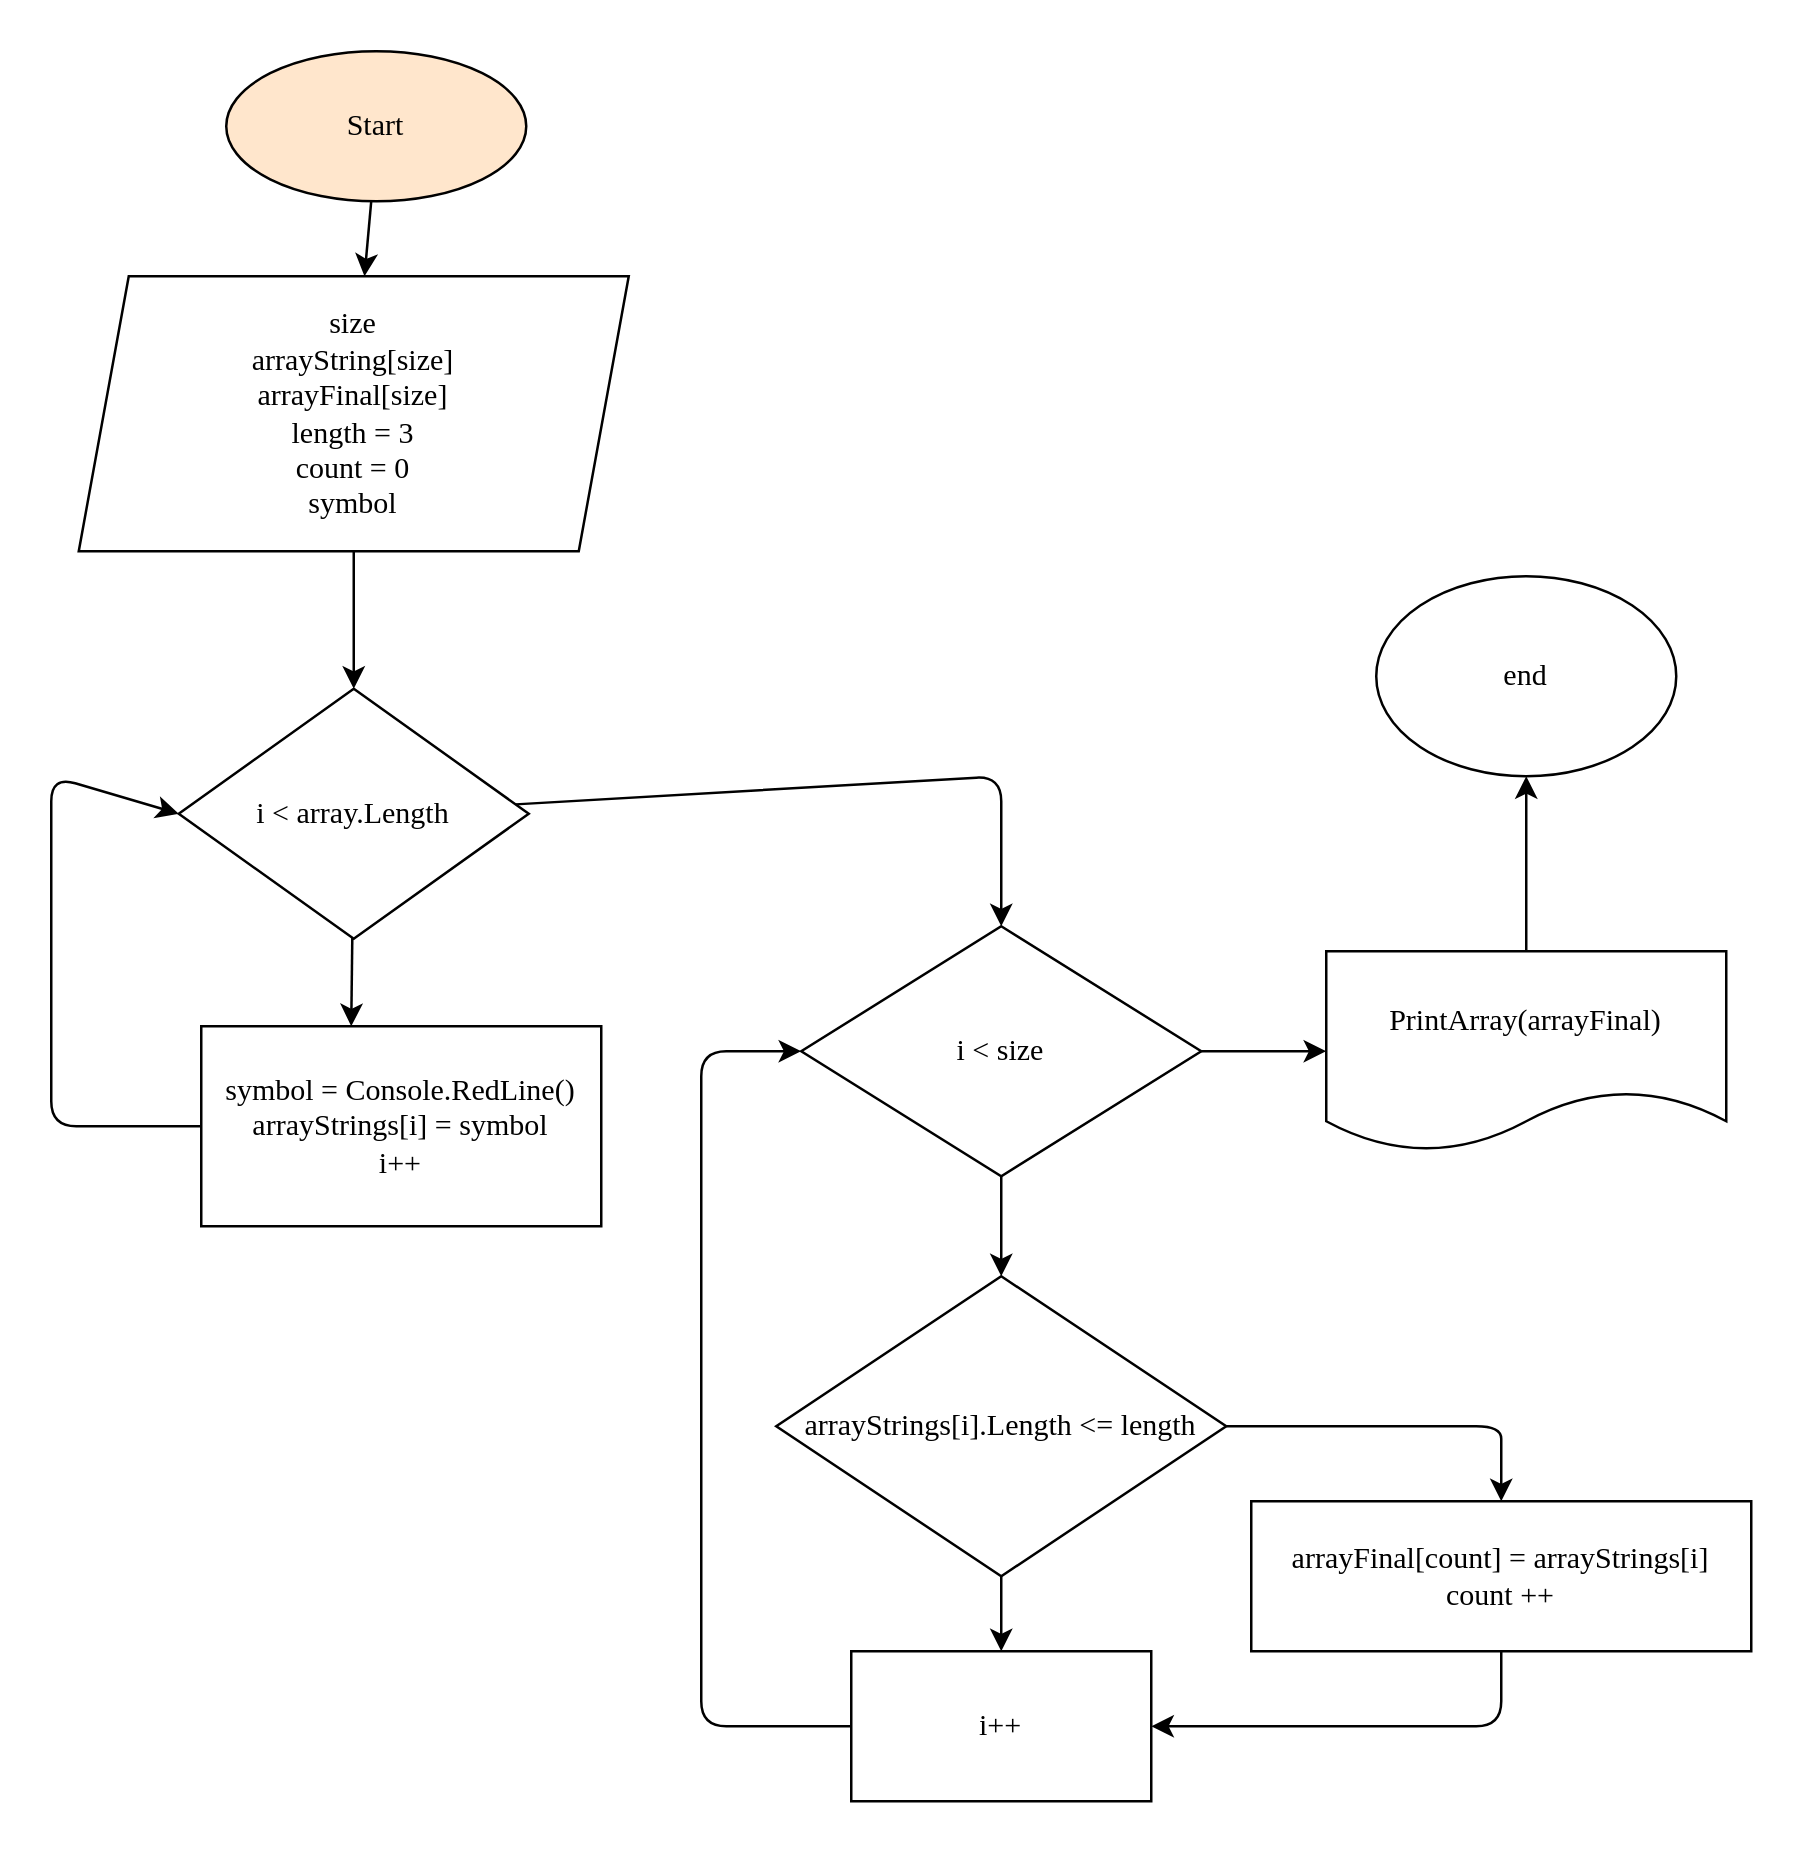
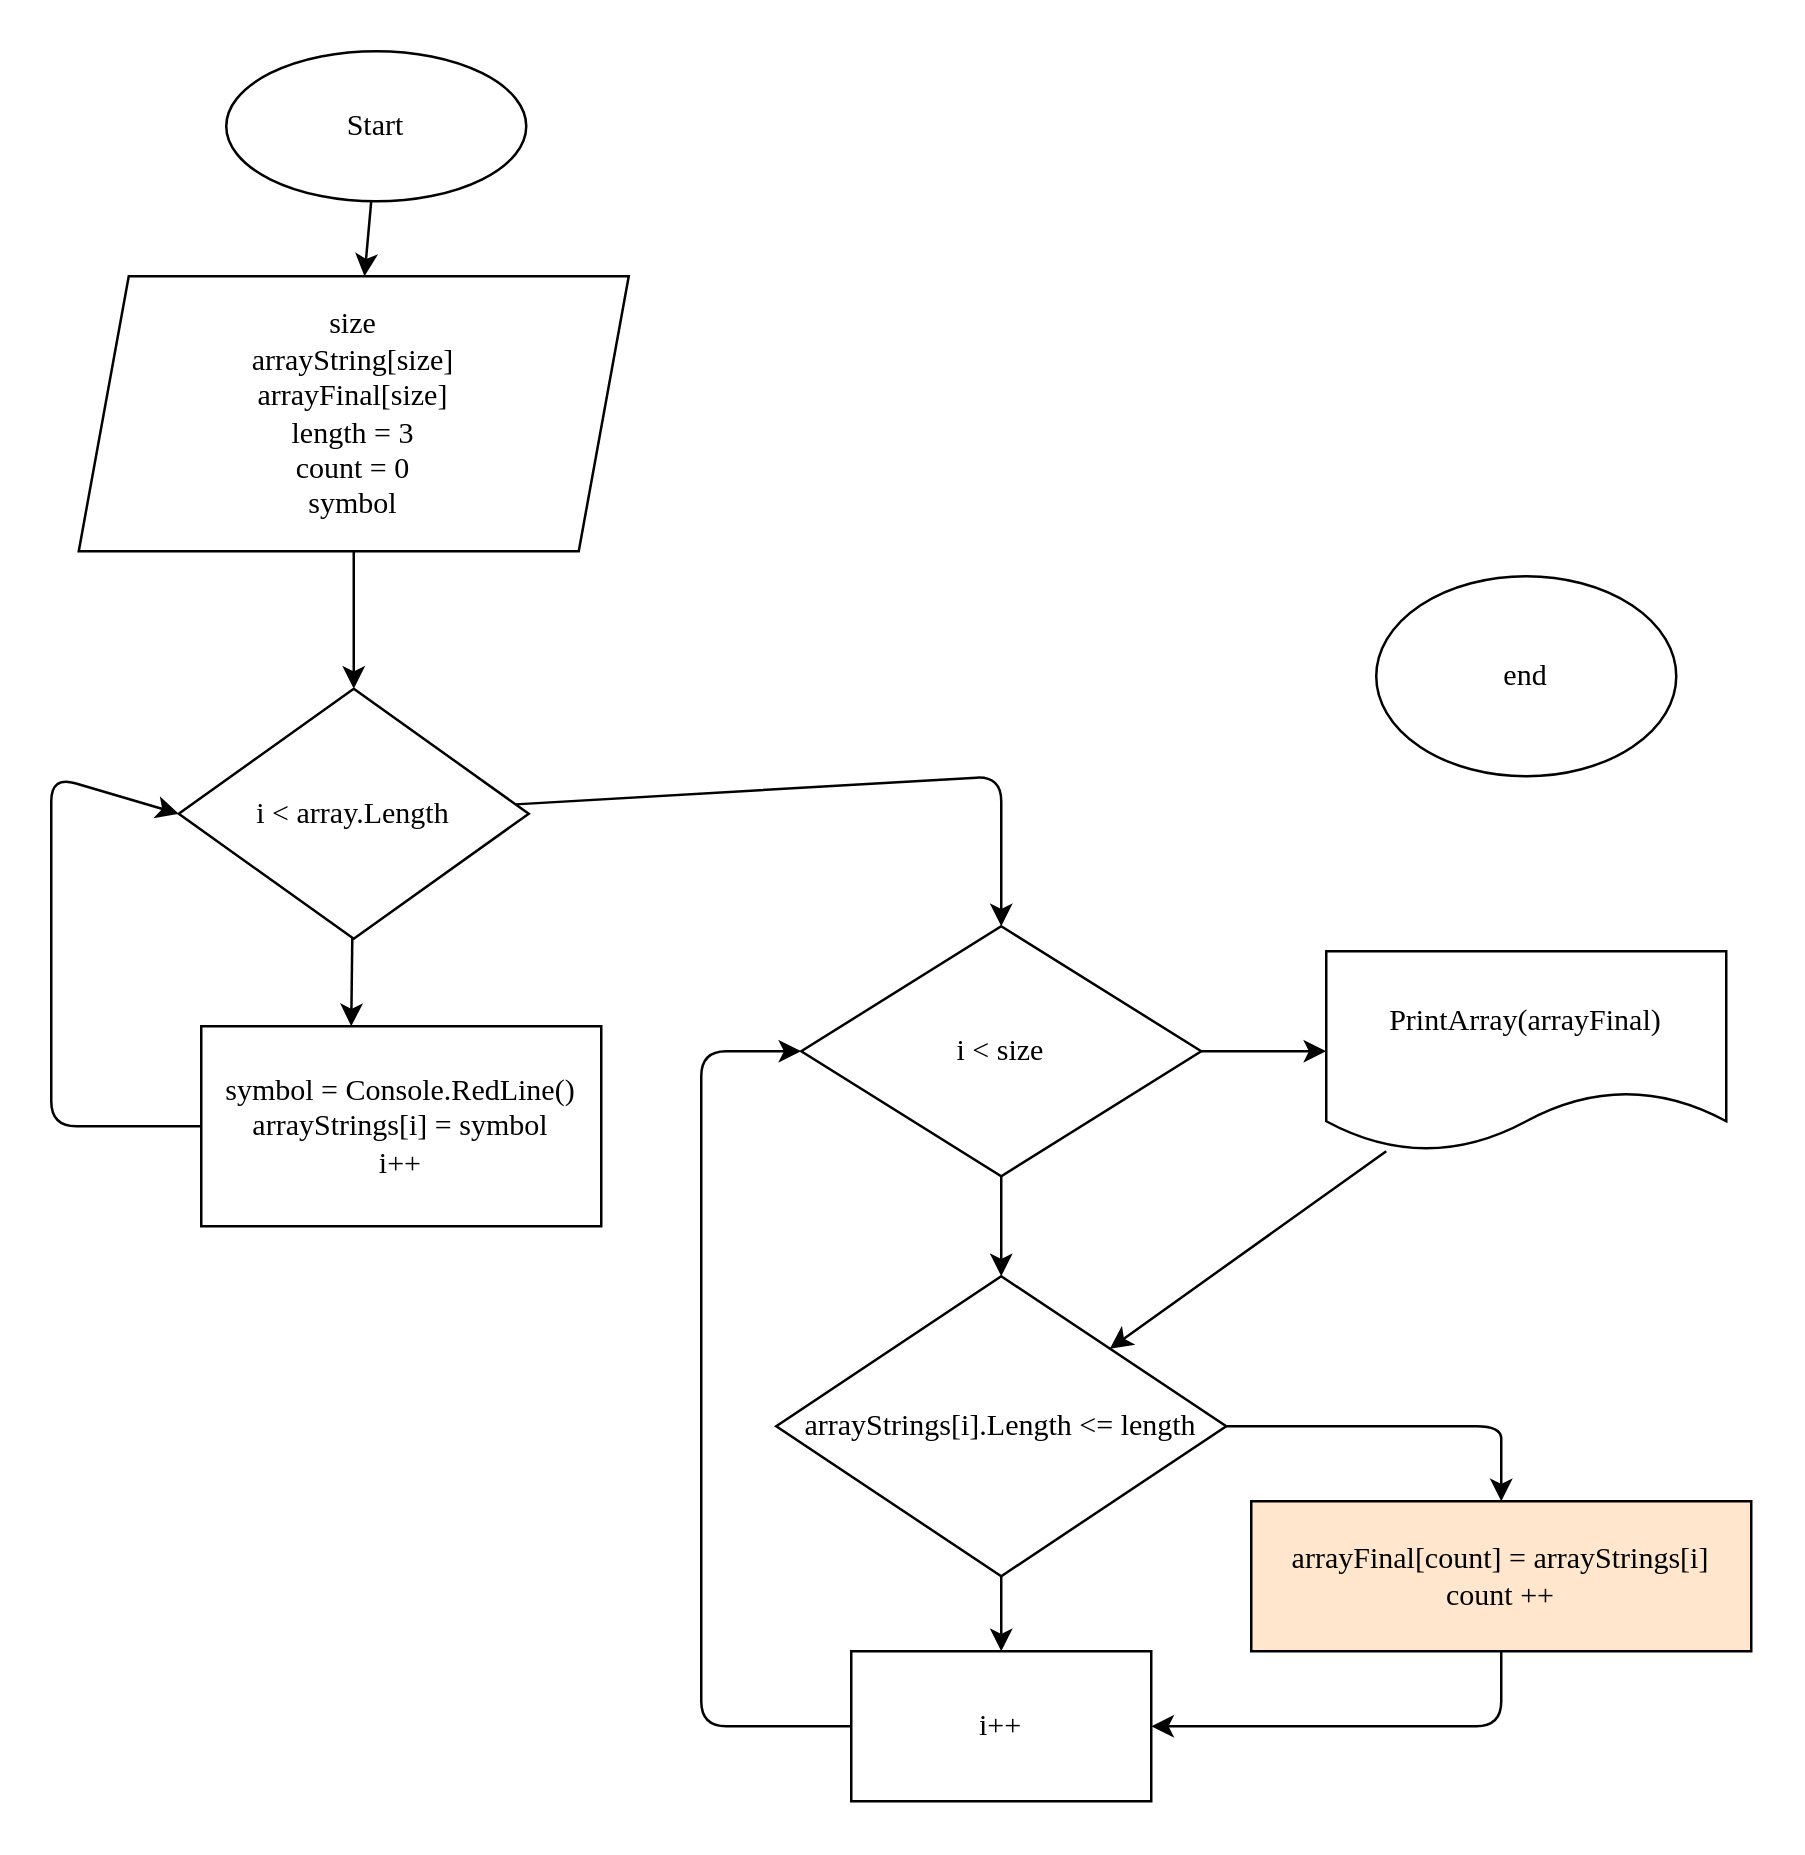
  <mxCell id="0" />
  <mxCell id="1" parent="0" />
  <mxCell id="2" style="edgeStyle=none;html=1;fontFamily=Times New Roman;" edge="1" parent="1" source="3" target="5"><mxGeometry relative="1" as="geometry"><mxPoint x="150" y="120" as="targetPoint" /></mxGeometry></mxCell>
- <mxCell id="3" value="Start" style="ellipse;whiteSpace=wrap;html=1;fontFamily=Times New Roman;fillColor=#ffe6cc;" vertex="1" parent="1"><mxGeometry x="90" y="20" width="120" height="60" as="geometry" /></mxCell>
+ <mxCell id="3" value="Start" style="ellipse;whiteSpace=wrap;html=1;fontFamily=Times New Roman;" vertex="1" parent="1"><mxGeometry x="90" y="20" width="120" height="60" as="geometry" /></mxCell>
  <mxCell id="4" style="edgeStyle=none;html=1;fontFamily=Times New Roman;" edge="1" parent="1" source="5" target="8"><mxGeometry relative="1" as="geometry"><mxPoint x="141" y="260" as="targetPoint" /></mxGeometry></mxCell>
  <mxCell id="5" value="size&lt;br&gt;arrayString[size]&lt;br&gt;arrayFinal[size]&lt;br&gt;length = 3&lt;br&gt;count = 0&lt;br&gt;symbol" style="shape=parallelogram;perimeter=parallelogramPerimeter;whiteSpace=wrap;html=1;fixedSize=1;fontFamily=Times New Roman;" vertex="1" parent="1"><mxGeometry x="31" y="110" width="220" height="110" as="geometry" /></mxCell>
  <mxCell id="6" style="edgeStyle=none;html=1;fontFamily=Times New Roman;" edge="1" parent="1" source="8"><mxGeometry relative="1" as="geometry"><mxPoint x="140" y="410" as="targetPoint" /></mxGeometry></mxCell>
  <mxCell id="7" style="edgeStyle=none;html=1;fontFamily=Times New Roman;" edge="1" parent="1" source="8"><mxGeometry relative="1" as="geometry"><mxPoint x="400" y="370" as="targetPoint" /><Array as="points"><mxPoint x="400" y="310" /></Array></mxGeometry></mxCell>
  <mxCell id="8" value="i &amp;lt; array.Length" style="rhombus;whiteSpace=wrap;html=1;fontFamily=Times New Roman;" vertex="1" parent="1"><mxGeometry x="71" y="275" width="140" height="100" as="geometry" /></mxCell>
  <mxCell id="9" style="edgeStyle=none;html=1;fontFamily=Times New Roman;entryX=0;entryY=0.5;entryDx=0;entryDy=0;" edge="1" parent="1" source="10" target="8"><mxGeometry relative="1" as="geometry"><mxPoint x="40" y="450" as="targetPoint" /><Array as="points"><mxPoint x="20" y="450" /><mxPoint x="20" y="310" /></Array></mxGeometry></mxCell>
  <mxCell id="10" value="symbol = Console.RedLine()&lt;br&gt;arrayStrings[i] = symbol&lt;br&gt;i++" style="rounded=0;whiteSpace=wrap;html=1;fontFamily=Times New Roman;" vertex="1" parent="1"><mxGeometry x="80" y="410" width="160" height="80" as="geometry" /></mxCell>
  <mxCell id="11" style="edgeStyle=none;html=1;fontFamily=Times New Roman;" edge="1" parent="1" source="13" target="15"><mxGeometry relative="1" as="geometry"><mxPoint x="530" y="420" as="targetPoint" /></mxGeometry></mxCell>
  <mxCell id="12" style="edgeStyle=none;html=1;fontFamily=Times New Roman;" edge="1" parent="1" source="13" target="19"><mxGeometry relative="1" as="geometry"><mxPoint x="400" y="510" as="targetPoint" /></mxGeometry></mxCell>
  <mxCell id="13" value="i &amp;lt; size" style="rhombus;whiteSpace=wrap;html=1;fontFamily=Times New Roman;" vertex="1" parent="1"><mxGeometry x="320" y="370" width="160" height="100" as="geometry" /></mxCell>
- <mxCell id="14" style="edgeStyle=none;html=1;fontFamily=Times New Roman;" edge="1" parent="1" source="15" target="16"><mxGeometry relative="1" as="geometry"><mxPoint x="610" y="320" as="targetPoint" /></mxGeometry></mxCell>
+ <mxCell id="14" style="edgeStyle=none;html=1;fontFamily=Times New Roman;" edge="1" parent="1" source="15" target="19"><mxGeometry relative="1" as="geometry"><mxPoint x="610" y="320" as="targetPoint" /></mxGeometry></mxCell>
  <mxCell id="15" value="PrintArray(arrayFinal)" style="shape=document;whiteSpace=wrap;html=1;boundedLbl=1;fontFamily=Times New Roman;" vertex="1" parent="1"><mxGeometry x="530" y="380" width="160" height="80" as="geometry" /></mxCell>
  <mxCell id="16" value="end" style="ellipse;whiteSpace=wrap;html=1;fontFamily=Times New Roman;" vertex="1" parent="1"><mxGeometry x="550" y="230" width="120" height="80" as="geometry" /></mxCell>
  <mxCell id="17" style="edgeStyle=none;html=1;fontFamily=Times New Roman;" edge="1" parent="1" source="19" target="21"><mxGeometry relative="1" as="geometry"><mxPoint x="400" y="670" as="targetPoint" /></mxGeometry></mxCell>
  <mxCell id="18" style="edgeStyle=none;html=1;fontFamily=Times New Roman;" edge="1" parent="1" source="19" target="23"><mxGeometry relative="1" as="geometry"><mxPoint x="600" y="610" as="targetPoint" /><Array as="points"><mxPoint x="600" y="570" /><mxPoint x="600" y="580" /></Array></mxGeometry></mxCell>
  <mxCell id="19" value="arrayStrings[i].Length &amp;lt;= length" style="rhombus;whiteSpace=wrap;html=1;fontFamily=Times New Roman;" vertex="1" parent="1"><mxGeometry x="310" y="510" width="180" height="120" as="geometry" /></mxCell>
  <mxCell id="20" style="edgeStyle=none;html=1;fontFamily=Times New Roman;entryX=0;entryY=0.5;entryDx=0;entryDy=0;" edge="1" parent="1" source="21" target="13"><mxGeometry relative="1" as="geometry"><mxPoint x="290" y="600" as="targetPoint" /><Array as="points"><mxPoint x="280" y="690" /><mxPoint x="280" y="420" /></Array></mxGeometry></mxCell>
  <mxCell id="21" value="i++" style="rounded=0;whiteSpace=wrap;html=1;fontFamily=Times New Roman;" vertex="1" parent="1"><mxGeometry x="340" y="660" width="120" height="60" as="geometry" /></mxCell>
  <mxCell id="22" style="edgeStyle=none;html=1;fontFamily=Times New Roman;entryX=1;entryY=0.5;entryDx=0;entryDy=0;exitX=0.5;exitY=1;exitDx=0;exitDy=0;" edge="1" parent="1" source="23" target="21"><mxGeometry relative="1" as="geometry"><mxPoint x="600" y="710" as="targetPoint" /><Array as="points"><mxPoint x="600" y="690" /></Array></mxGeometry></mxCell>
- <mxCell id="23" value="arrayFinal[count] = arrayStrings[i]&lt;br&gt;count ++" style="rounded=0;whiteSpace=wrap;html=1;fontFamily=Times New Roman;" vertex="1" parent="1"><mxGeometry x="500" y="600" width="200" height="60" as="geometry" /></mxCell>
+ <mxCell id="23" value="arrayFinal[count] = arrayStrings[i]&lt;br&gt;count ++" style="rounded=0;whiteSpace=wrap;html=1;fontFamily=Times New Roman;fillColor=#ffe6cc;" vertex="1" parent="1"><mxGeometry x="500" y="600" width="200" height="60" as="geometry" /></mxCell>
